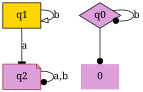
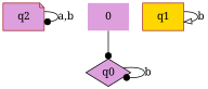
  digraph {
    fontname="Noto Serif"
    rankdir=TB
    node [color=brown fillcolor=plum fontname="Noto Serif" style=filled]
    edge [arrowhead=dot fontname="Noto Serif"]
    q2 [shape=note]
    q0 [color=black shape=diamond]
-   q1 [color=black fillcolor=gold shape=box]
+   q1 [fillcolor=gold shape=box]
    0 [color=black shape=none]
    q2 -> q2 [label="a,b"]
    q0 -> q0 [label=b]
-   q1 -> q2 [arrowhead=tee label=a]
    q1 -> q1 [arrowhead=onormal label=b]
-   q0 -> 0
+   0 -> q0
  }
